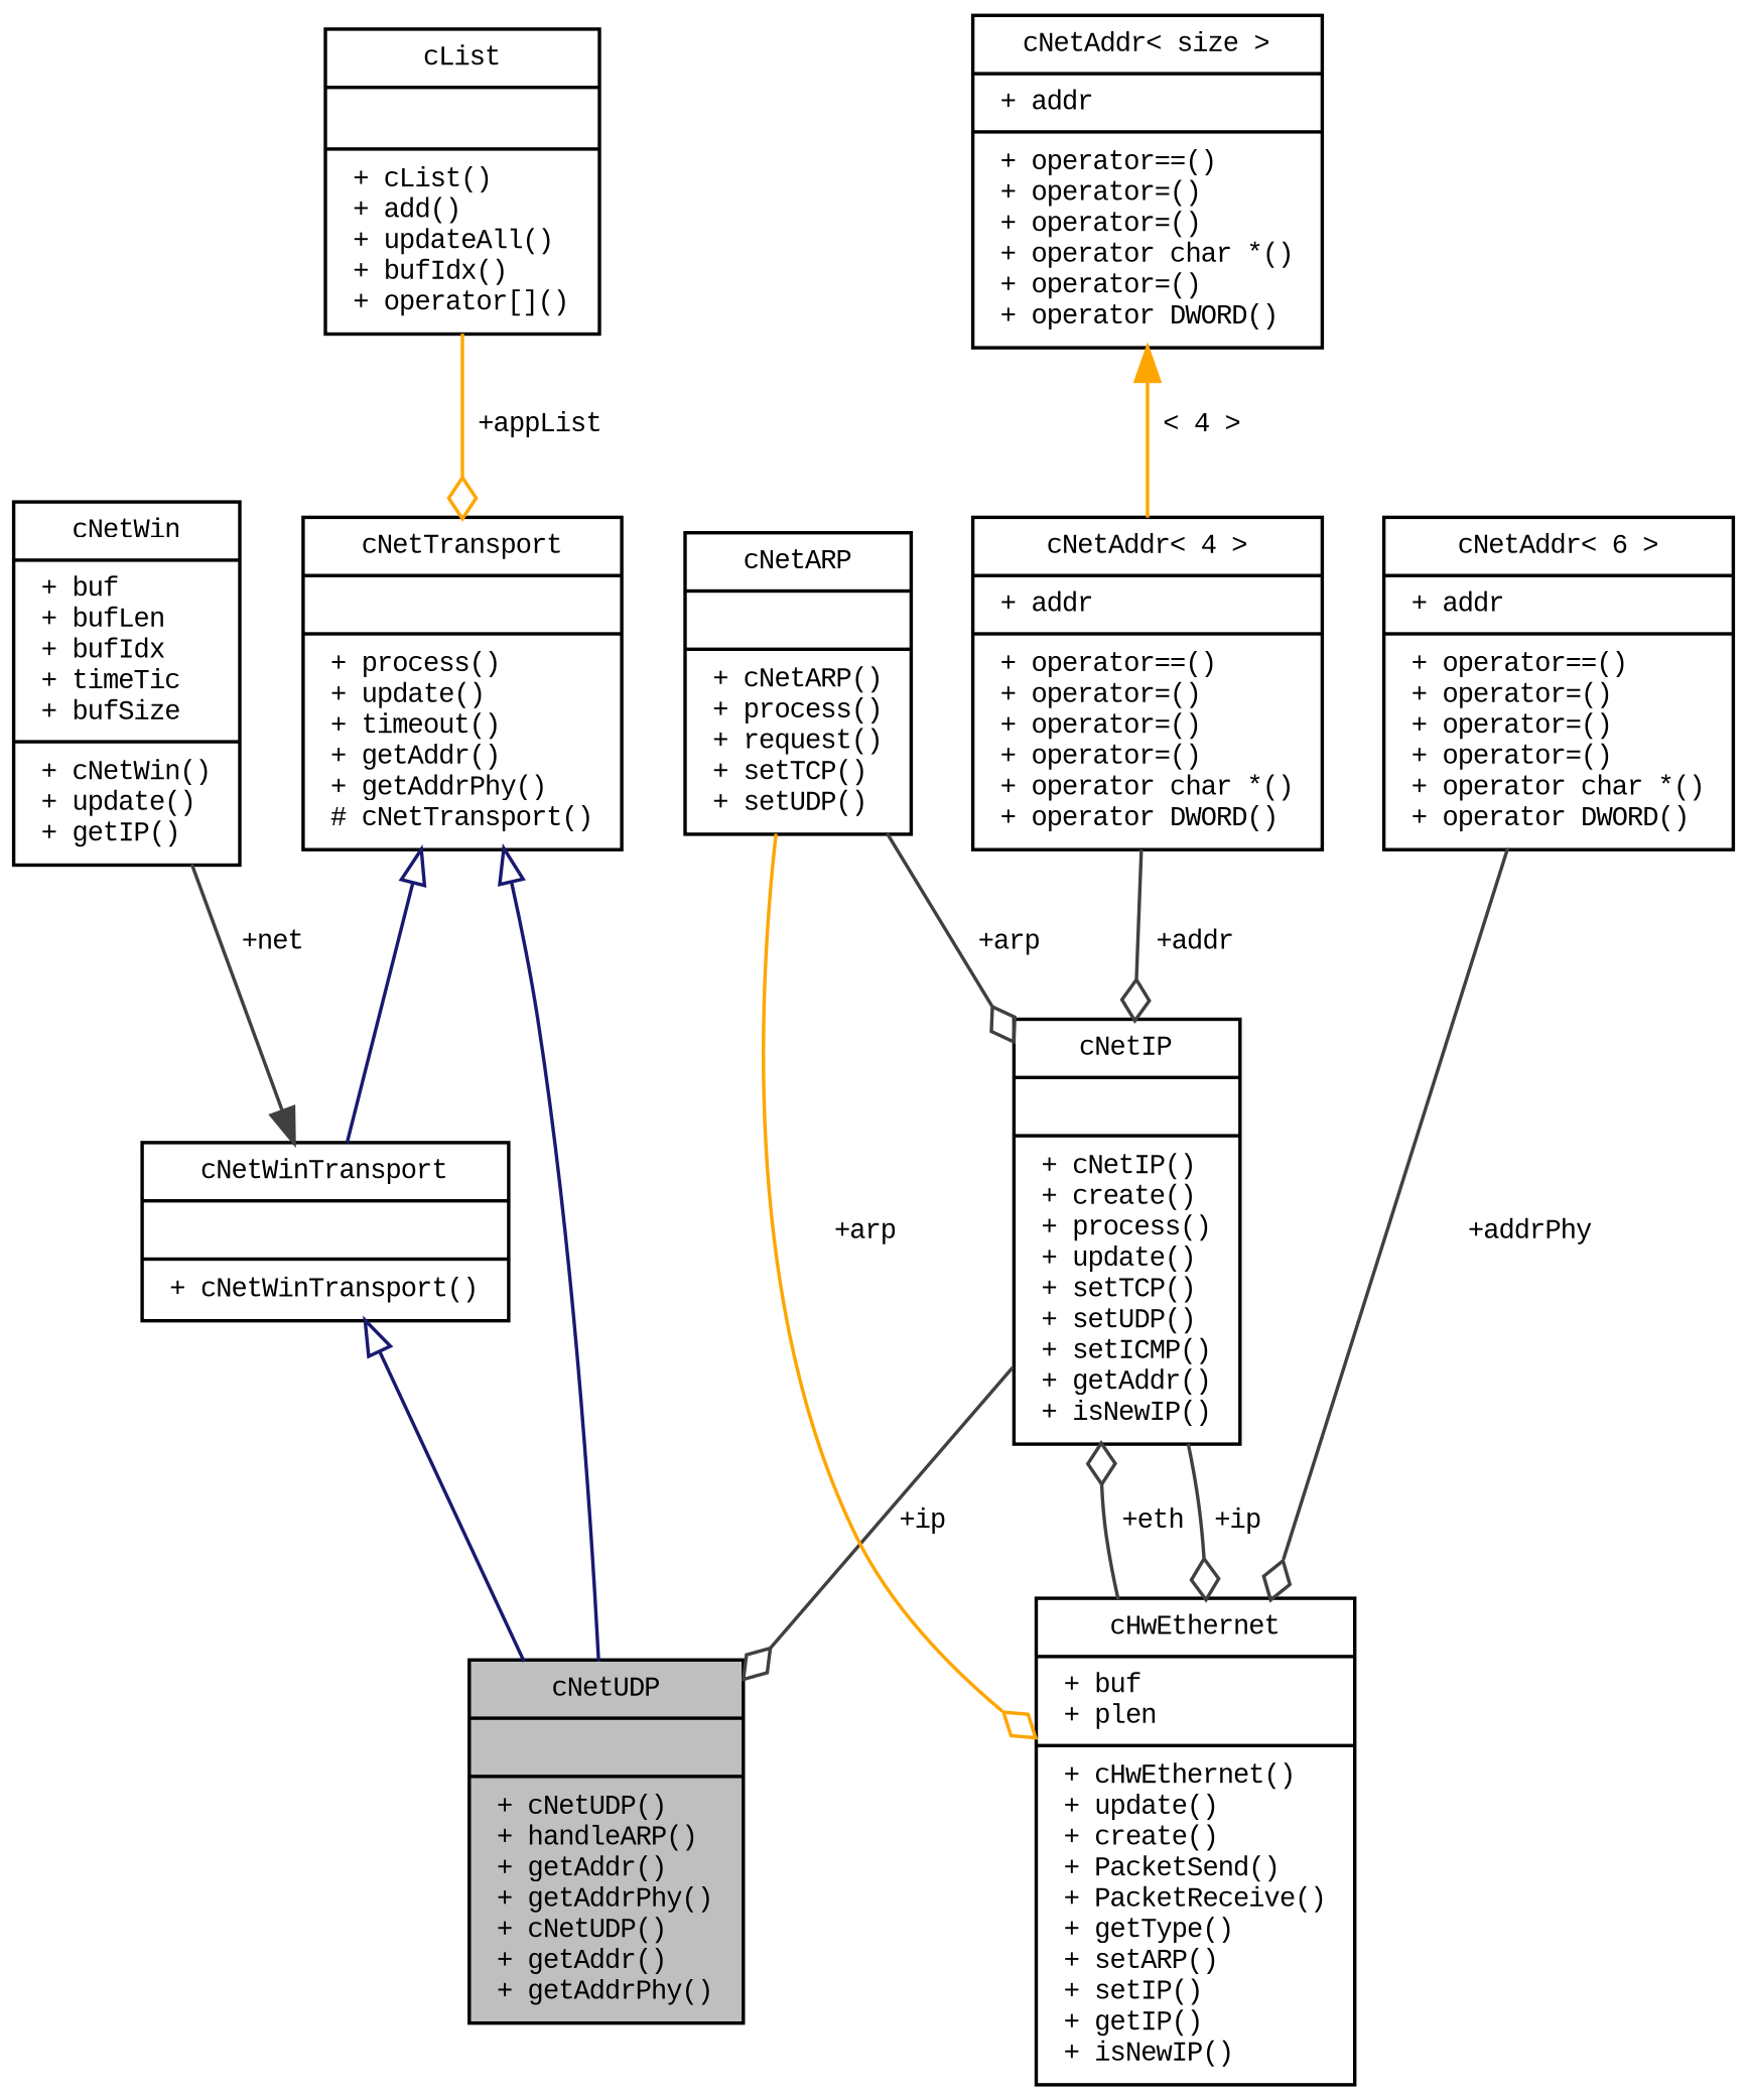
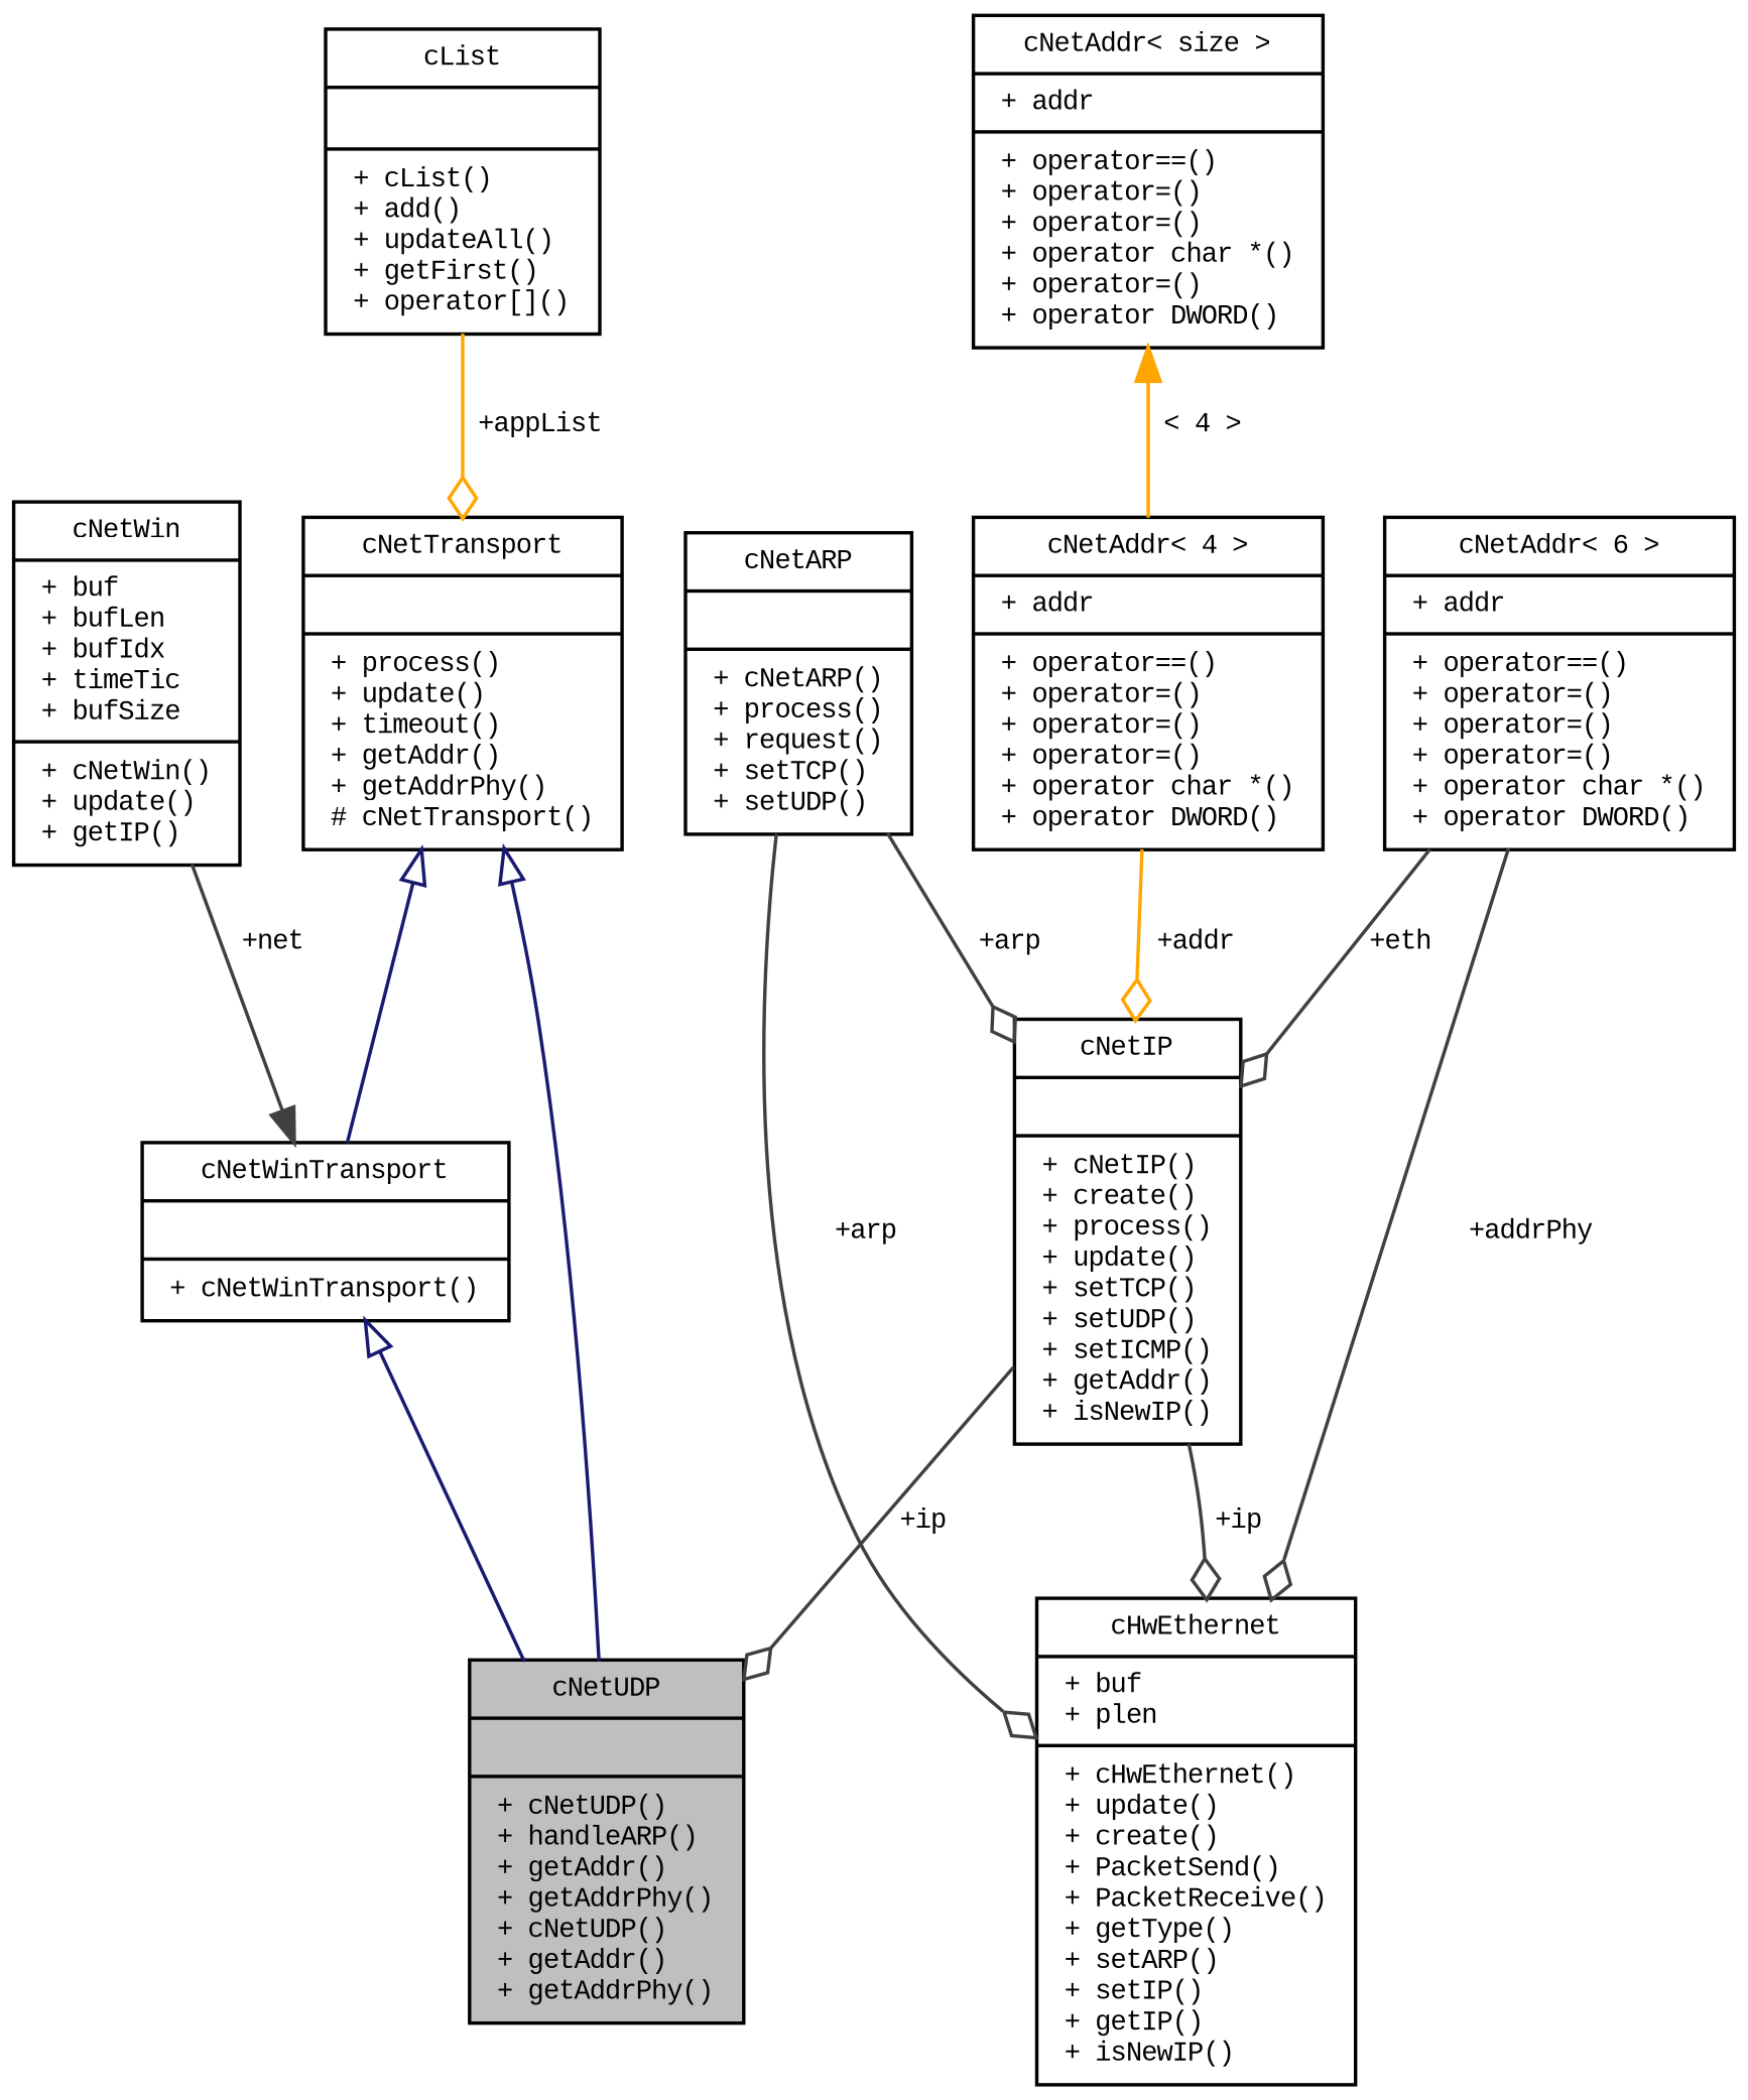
  digraph {
    fontname="Liberation Mono"
    node [color=black fillcolor=white fontname="Liberation Mono" fontsize=8 shape=record style=filled]
    edge [color=grey25 fontname="Liberation Mono" fontsize=8 labelfontname=Sans labelfontsize=8 style=solid arrowhead=odiamond]
    n1 [fillcolor=grey75 fontcolor=black height=0.2 label="{cNetUDP\n||+ cNetUDP()\l+ handleARP()\l+ getAddr()\l+ getAddrPhy()\l+ cNetUDP()\l+ getAddr()\l+ getAddrPhy()\l}" width=0.4]
    n2 [height=0.2 label="{cNetWinTransport\n||+ cNetWinTransport()\l}" width=0.4]
    n3 [height=0.2 label="{cNetTransport\n||+ process()\l+ update()\l+ timeout()\l+ getAddr()\l+ getAddrPhy()\l# cNetTransport()\l}" width=0.4]
-   n4 [height=0.2 label="{cList\n||+ cList()\l+ add()\l+ updateAll()\l+ bufIdx()\l+ operator[]()\l}" width=0.4]
+   n4 [height=0.2 label="{cList\n||+ cList()\l+ add()\l+ updateAll()\l+ getFirst()\l+ operator[]()\l}" width=0.4]
    n5 [height=0.2 label="{cNetWin\n|+ buf\l+ bufLen\l+ bufIdx\l+ timeTic\l+ bufSize\l|+ cNetWin()\l+ update()\l+ getIP()\l}" width=0.4]
    n6 [height=0.2 label="{cNetIP\n||+ cNetIP()\l+ create()\l+ process()\l+ update()\l+ setTCP()\l+ setUDP()\l+ setICMP()\l+ getAddr()\l+ isNewIP()\l}" width=0.4]
    n7 [height=0.2 label="{cHwEthernet\n|+ buf\l+ plen\l|+ cHwEthernet()\l+ update()\l+ create()\l+ PacketSend()\l+ PacketReceive()\l+ getType()\l+ setARP()\l+ setIP()\l+ getIP()\l+ isNewIP()\l}" width=0.4]
    n8 [height=0.2 label="{cNetAddr\< 6 \>\n|+ addr\l|+ operator==()\l+ operator=()\l+ operator=()\l+ operator=()\l+ operator char *()\l+ operator DWORD()\l}" width=0.4]
    n9 [height=0.2 label="{cNetAddr\< size \>\n|+ addr\l|+ operator==()\l+ operator=()\l+ operator=()\l+ operator char *()\l+ operator=()\l+ operator DWORD()\l}" width=0.4]
    n10 [height=0.2 label="{cNetAddr\< 4 \>\n|+ addr\l|+ operator==()\l+ operator=()\l+ operator=()\l+ operator=()\l+ operator char *()\l+ operator DWORD()\l}" width=0.4]
    n11 [height=0.2 label="{cNetARP\n||+ cNetARP()\l+ process()\l+ request()\l+ setTCP()\l+ setUDP()\l}" width=0.4]
    n2 -> n1 [arrowtail=onormal color=midnightblue dir=back arrowhead=""]
    n3 -> n1 [arrowtail=onormal color=midnightblue dir=back arrowhead=""]
    n3 -> n2 [arrowtail=onormal color=midnightblue dir=back arrowhead=""]
    n4 -> n3 [color=orange label=" +appList"]
    n5 -> n2 [arrowhead=normal label=" +net"]
    n6 -> n1 [label=" +ip"]
    n6 -> n7 [label=" +ip"]
-   n7 -> n6 [label=" +eth"]
+   n8 -> n6 [label=" +eth"]
    n8 -> n7 [label=" +addrPhy"]
    n9 -> n10 [color=orange dir=back label=" \< 4 \>" arrowhead=""]
-   n10 -> n6 [label=" +addr"]
+   n10 -> n6 [color=orange label=" +addr"]
    n11 -> n6 [label=" +arp"]
-   n11 -> n7 [color=orange label=" +arp"]
+   n11 -> n7 [label=" +arp"]
  }
